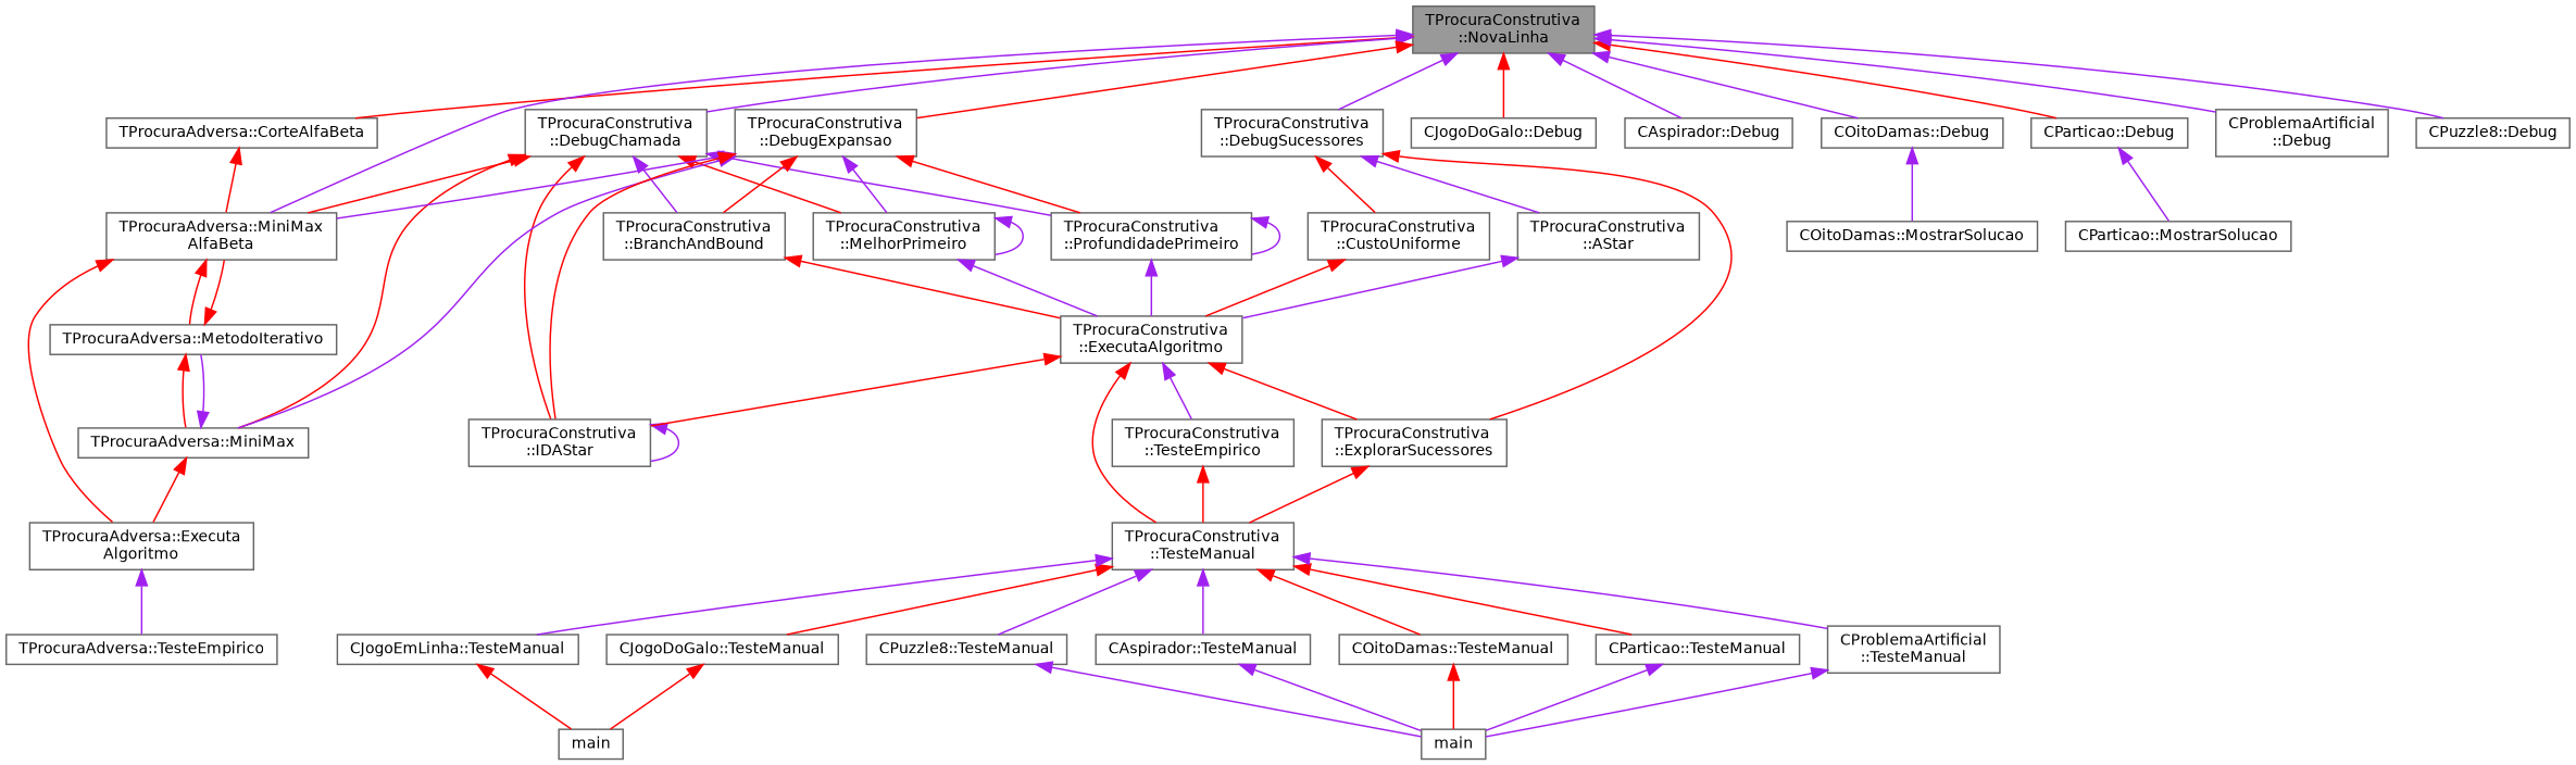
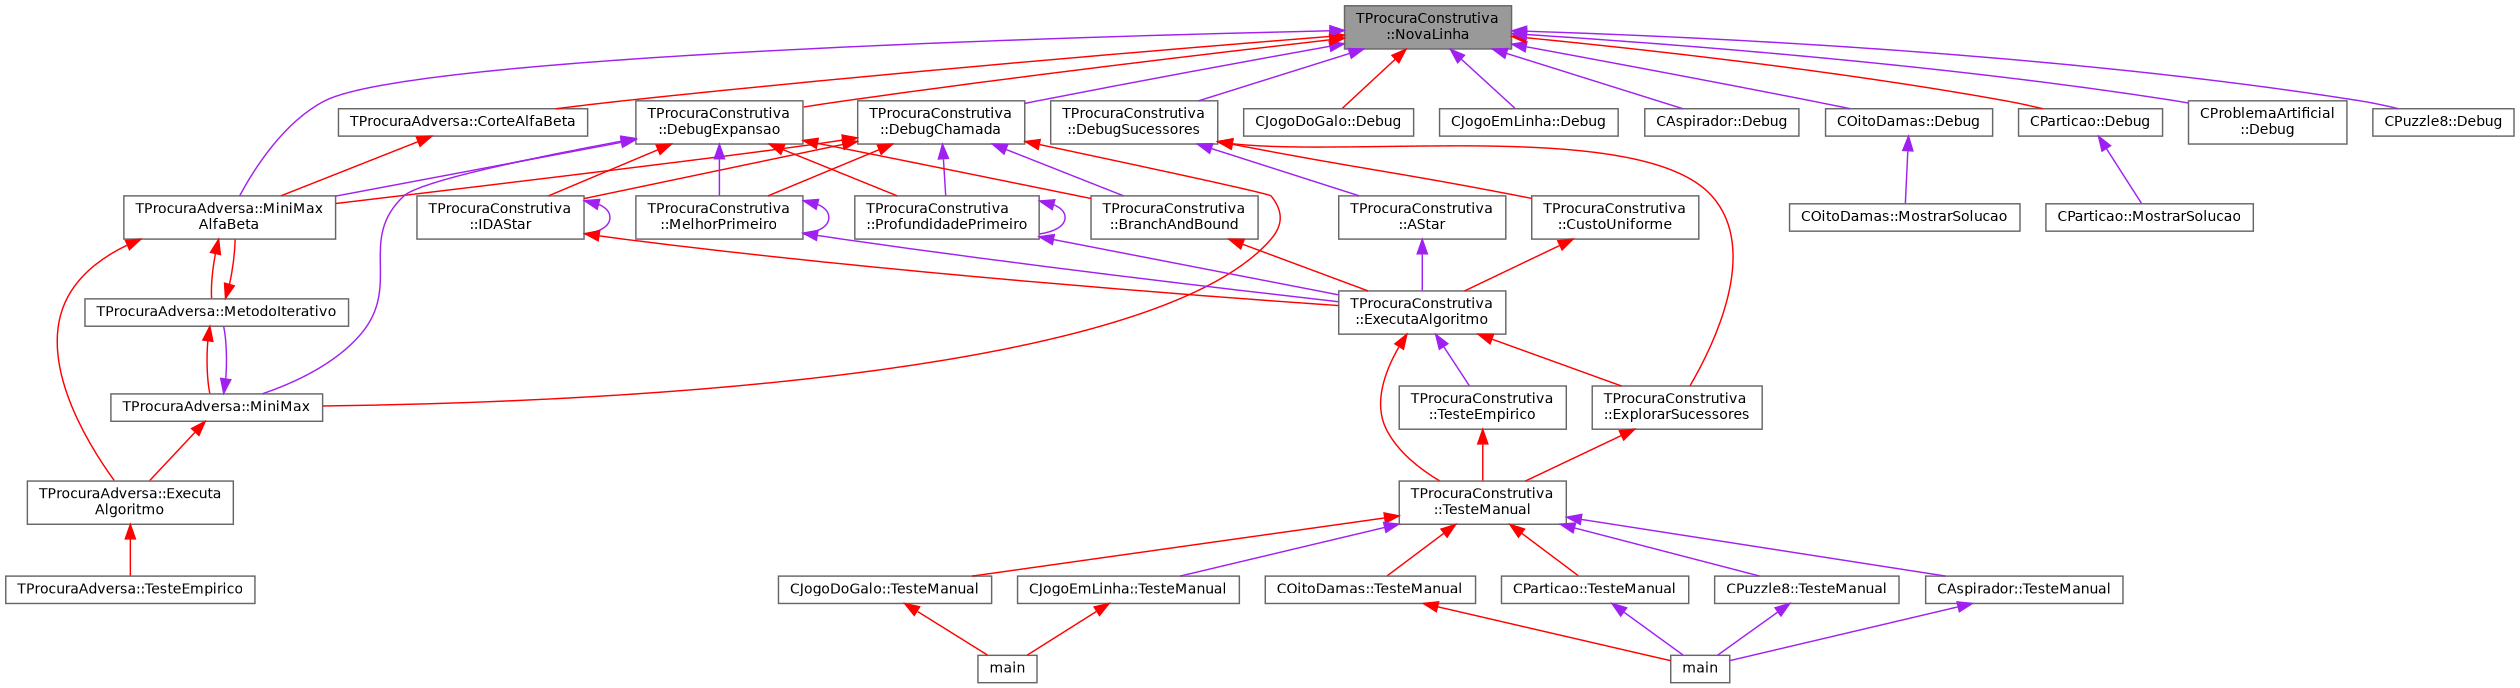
  digraph {
    fontname="DejaVu Sans"
    rankdir=TB
    node [color=grey40 fillcolor=white fontname="DejaVu Sans" fontsize=10 shape=box style=filled]
    edge [color=red dir=back fontname="DejaVu Sans" fontsize=10 labelfontname=Helvetica labelfontsize=10 style=solid]
    n1 [color=gray40 fillcolor=grey60 fontcolor=black height=0.2 label="TProcuraConstrutiva\l::NovaLinha" width=0.4]
    n2 [height=0.2 label="TProcuraAdversa::CorteAlfaBeta" width=0.4]
    n3 [height=0.2 label="TProcuraAdversa::MiniMax\lAlfaBeta" width=0.4]
    n4 [height=0.2 label="CJogoDoGalo::Debug" width=0.4]
+   n5 [height=0.2 label="CJogoEmLinha::Debug" width=0.4]
    n6 [height=0.2 label="CAspirador::Debug" width=0.4]
    n7 [height=0.2 label="COitoDamas::Debug" width=0.4]
    n8 [height=0.2 label="CParticao::Debug" width=0.4]
    n9 [height=0.2 label="CProblemaArtificial\l::Debug" width=0.4]
    n10 [height=0.2 label="CPuzzle8::Debug" width=0.4]
    n11 [height=0.2 label="TProcuraConstrutiva\l::DebugChamada" width=0.4]
    n12 [height=0.2 label="TProcuraConstrutiva\l::DebugExpansao" width=0.4]
    n13 [height=0.2 label="TProcuraConstrutiva\l::DebugSucessores" width=0.4]
    n14 [height=0.2 label="TProcuraAdversa::Executa\lAlgoritmo" width=0.4]
    n15 [height=0.2 label="TProcuraAdversa::MetodoIterativo" width=0.4]
    n16 [height=0.2 label="TProcuraAdversa::MiniMax" width=0.4]
    n17 [height=0.2 label="COitoDamas::MostrarSolucao" width=0.4]
    n18 [height=0.2 label="CParticao::MostrarSolucao" width=0.4]
    n19 [height=0.2 label="TProcuraConstrutiva\l::BranchAndBound" width=0.4]
    n20 [height=0.2 label="TProcuraConstrutiva\l::IDAStar" width=0.4]
    n21 [height=0.2 label="TProcuraConstrutiva\l::MelhorPrimeiro" width=0.4]
    n22 [height=0.2 label="TProcuraConstrutiva\l::ProfundidadePrimeiro" width=0.4]
    n23 [height=0.2 label="TProcuraConstrutiva\l::ExplorarSucessores" width=0.4]
    n24 [height=0.2 label="TProcuraConstrutiva\l::AStar" width=0.4]
    n25 [height=0.2 label="TProcuraConstrutiva\l::CustoUniforme" width=0.4]
    n26 [height=0.2 label="TProcuraAdversa::TesteEmpirico" width=0.4]
    n27 [height=0.2 label="TProcuraConstrutiva\l::ExecutaAlgoritmo" width=0.4]
    n28 [height=0.2 label="TProcuraConstrutiva\l::TesteManual" width=0.4]
    n29 [height=0.2 label="TProcuraConstrutiva\l::TesteEmpirico" width=0.4]
    n30 [height=0.2 label="CJogoDoGalo::TesteManual" width=0.4]
    n31 [height=0.2 label="CJogoEmLinha::TesteManual" width=0.4]
    n32 [height=0.2 label="CAspirador::TesteManual" width=0.4]
    n33 [height=0.2 label="COitoDamas::TesteManual" width=0.4]
    n34 [height=0.2 label="CParticao::TesteManual" width=0.4]
-   n35 [height=0.2 label="CProblemaArtificial\l::TesteManual" width=0.4]
    n36 [height=0.2 label="CPuzzle8::TesteManual" width=0.4]
    n37 [height=0.2 label=main width=0.4]
    n38 [height=0.2 label=main width=0.4]
    n1 -> n2
    n1 -> n3 [color=purple]
    n1 -> n4
+   n1 -> n5 [color=purple]
    n1 -> n6 [color=purple]
    n1 -> n7 [color=purple]
    n1 -> n8
    n1 -> n9 [color=purple]
    n1 -> n10 [color=purple]
    n1 -> n11 [color=purple]
    n1 -> n12
    n1 -> n13 [color=purple]
    n2 -> n3
    n3 -> n14
    n3 -> n15
    n7 -> n17 [color=purple]
    n8 -> n18 [color=purple]
    n11 -> n3
    n11 -> n16
    n11 -> n19 [color=purple]
    n11 -> n20
    n11 -> n21
    n11 -> n22 [color=purple]
    n12 -> n3 [color=purple]
    n12 -> n16 [color=purple]
    n12 -> n19
    n12 -> n20
    n12 -> n21 [color=purple]
    n12 -> n22
    n13 -> n23
    n13 -> n24 [color=purple]
    n13 -> n25
-   n14 -> n26 [color=purple]
+   n14 -> n26
    n15 -> n3
    n15 -> n16
    n16 -> n14
    n16 -> n15 [color=purple]
    n19 -> n27
    n20 -> n20 [color=purple]
-   n27 -> n20
+   n20 -> n27
    n21 -> n21 [color=purple]
    n21 -> n27 [color=purple]
    n22 -> n22 [color=purple]
    n22 -> n27 [color=purple]
    n23 -> n28
    n24 -> n27 [color=purple]
    n25 -> n27
    n27 -> n23
    n27 -> n28
    n27 -> n29 [color=purple]
    n28 -> n30
    n28 -> n31 [color=purple]
    n28 -> n32 [color=purple]
    n28 -> n33
    n28 -> n34
-   n28 -> n35 [color=purple]
    n28 -> n36 [color=purple]
    n29 -> n28
    n30 -> n37
    n31 -> n37
    n32 -> n38 [color=purple]
    n33 -> n38
    n34 -> n38 [color=purple]
-   n35 -> n38 [color=purple]
    n36 -> n38 [color=purple]
  }
